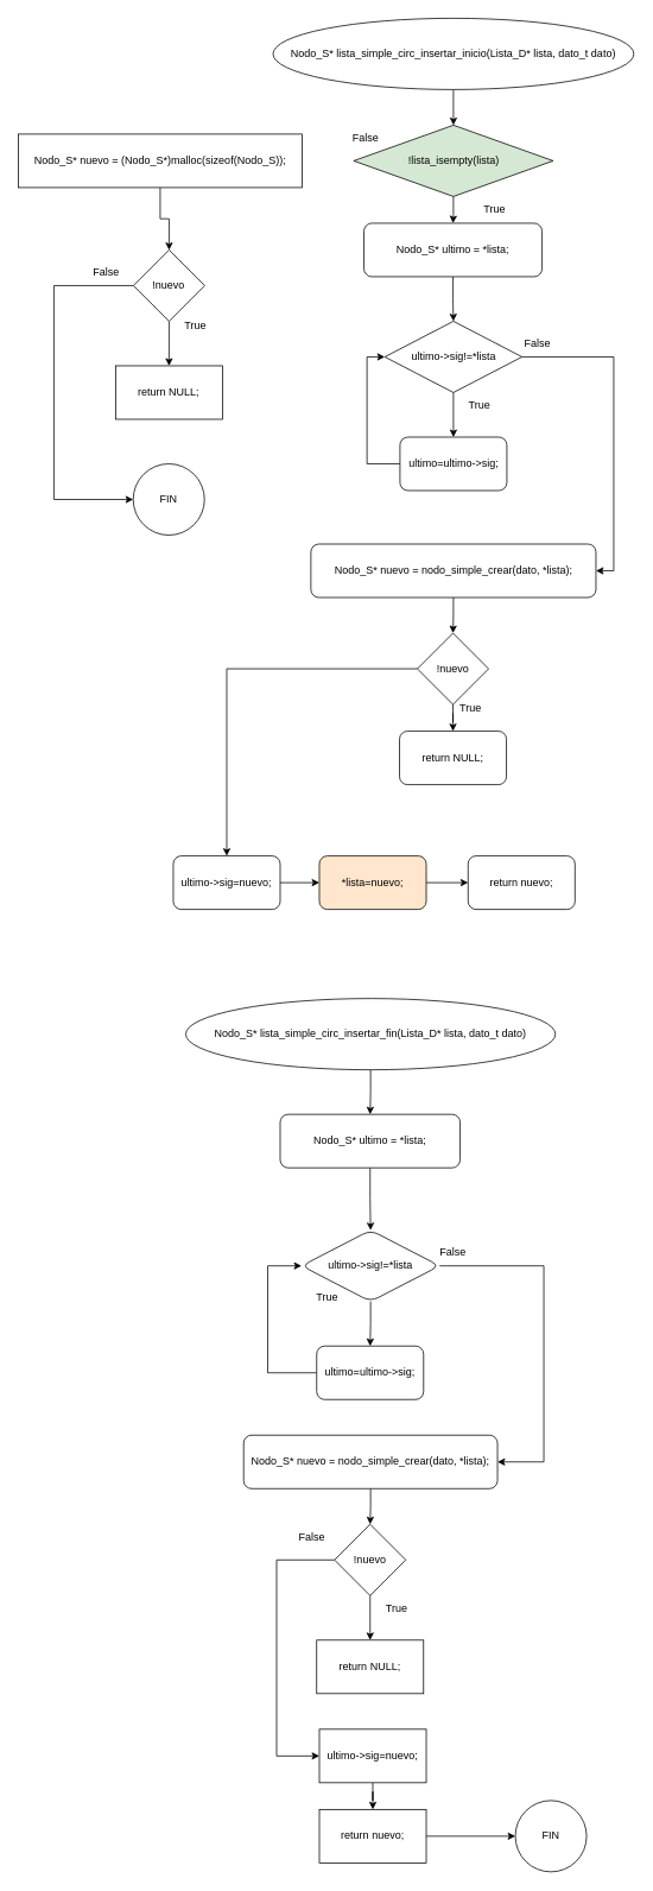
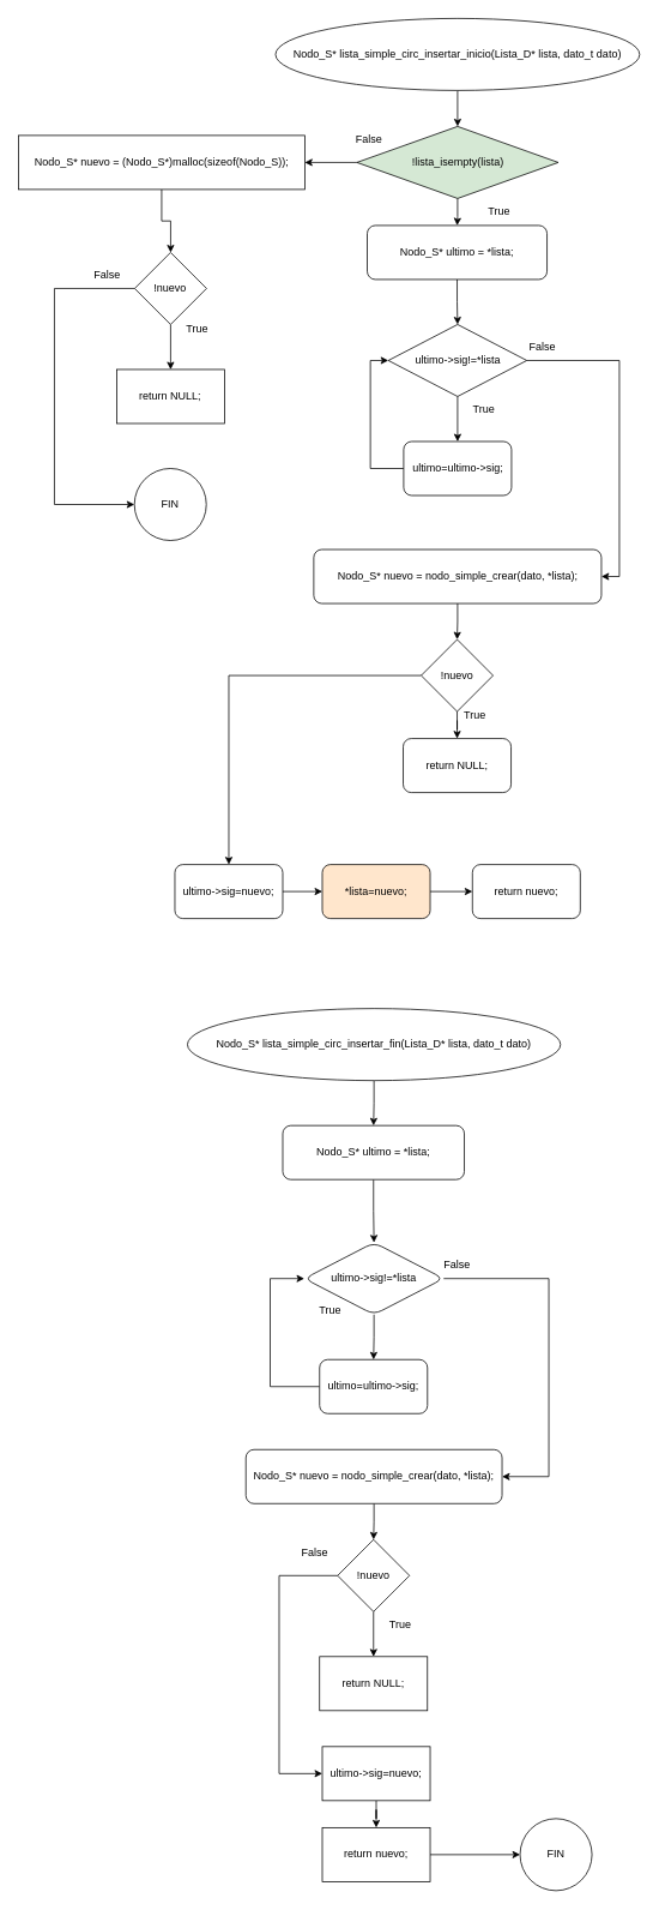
  <mxCell id="0" />
  <mxCell id="1" parent="0" />
  <mxCell id="2" style="edgeStyle=orthogonalEdgeStyle;rounded=0;orthogonalLoop=1;jettySize=auto;html=1;" edge="1" parent="1" source="3" target="6"><mxGeometry relative="1" as="geometry" /></mxCell>
  <mxCell id="3" value="Nodo_S* lista_simple_circ_insertar_inicio(Lista_D* lista, dato_t dato)" style="ellipse;whiteSpace=wrap;html=1;" vertex="1" parent="1"><mxGeometry x="306" y="20" width="405" height="80" as="geometry" /></mxCell>
  <mxCell id="4" style="edgeStyle=orthogonalEdgeStyle;rounded=0;orthogonalLoop=1;jettySize=auto;html=1;" edge="1" parent="1" source="6" target="8"><mxGeometry relative="1" as="geometry" /></mxCell>
+ <mxCell id="5" value="" style="edgeStyle=orthogonalEdgeStyle;rounded=0;orthogonalLoop=1;jettySize=auto;html=1;" edge="1" parent="1" source="6" target="31"><mxGeometry relative="1" as="geometry" /></mxCell>
  <mxCell id="6" value="!lista_isempty(lista)" style="rhombus;whiteSpace=wrap;html=1;fillColor=#d5e8d4;" vertex="1" parent="1"><mxGeometry x="396.5" y="140" width="224" height="80" as="geometry" /></mxCell>
  <mxCell id="7" style="edgeStyle=orthogonalEdgeStyle;rounded=0;orthogonalLoop=1;jettySize=auto;html=1;" edge="1" parent="1" source="8" target="13"><mxGeometry relative="1" as="geometry" /></mxCell>
  <mxCell id="8" value="Nodo_S* ultimo = *lista;" style="rounded=1;whiteSpace=wrap;html=1;" vertex="1" parent="1"><mxGeometry x="408" y="250" width="200" height="60" as="geometry" /></mxCell>
  <mxCell id="9" style="edgeStyle=orthogonalEdgeStyle;rounded=0;orthogonalLoop=1;jettySize=auto;html=1;entryX=0;entryY=0.5;entryDx=0;entryDy=0;exitX=0;exitY=0.5;exitDx=0;exitDy=0;" edge="1" parent="1" source="10" target="13"><mxGeometry relative="1" as="geometry" /></mxCell>
  <mxCell id="10" value="ultimo=ultimo-&amp;gt;sig;" style="rounded=1;whiteSpace=wrap;html=1;" vertex="1" parent="1"><mxGeometry x="448.5" y="490" width="120" height="60" as="geometry" /></mxCell>
  <mxCell id="11" style="edgeStyle=orthogonalEdgeStyle;rounded=0;orthogonalLoop=1;jettySize=auto;html=1;" edge="1" parent="1" source="13" target="10"><mxGeometry relative="1" as="geometry" /></mxCell>
  <mxCell id="12" style="edgeStyle=orthogonalEdgeStyle;rounded=0;orthogonalLoop=1;jettySize=auto;html=1;entryX=1;entryY=0.5;entryDx=0;entryDy=0;exitX=1;exitY=0.5;exitDx=0;exitDy=0;" edge="1" parent="1" source="13" target="15"><mxGeometry relative="1" as="geometry" /></mxCell>
  <mxCell id="13" value="ultimo-&amp;gt;sig!=*lista" style="rhombus;whiteSpace=wrap;html=1;" vertex="1" parent="1"><mxGeometry x="431.5" y="360" width="154" height="80" as="geometry" /></mxCell>
  <mxCell id="14" style="edgeStyle=orthogonalEdgeStyle;rounded=0;orthogonalLoop=1;jettySize=auto;html=1;" edge="1" parent="1" source="15" target="18"><mxGeometry relative="1" as="geometry" /></mxCell>
  <mxCell id="15" value="Nodo_S* nuevo = nodo_simple_crear(dato, *lista);" style="rounded=1;whiteSpace=wrap;html=1;" vertex="1" parent="1"><mxGeometry x="348.5" y="610" width="320" height="60" as="geometry" /></mxCell>
  <mxCell id="16" style="edgeStyle=orthogonalEdgeStyle;rounded=0;orthogonalLoop=1;jettySize=auto;html=1;" edge="1" parent="1" source="18" target="19"><mxGeometry relative="1" as="geometry" /></mxCell>
  <mxCell id="17" style="edgeStyle=orthogonalEdgeStyle;rounded=0;orthogonalLoop=1;jettySize=auto;html=1;" edge="1" parent="1" source="18" target="21"><mxGeometry relative="1" as="geometry" /></mxCell>
  <mxCell id="18" value="!nuevo" style="rhombus;whiteSpace=wrap;html=1;" vertex="1" parent="1"><mxGeometry x="468" y="710" width="80" height="80" as="geometry" /></mxCell>
  <mxCell id="19" value="return NULL;" style="rounded=1;whiteSpace=wrap;html=1;" vertex="1" parent="1"><mxGeometry x="448" y="820" width="120" height="60" as="geometry" /></mxCell>
  <mxCell id="20" style="edgeStyle=orthogonalEdgeStyle;rounded=0;orthogonalLoop=1;jettySize=auto;html=1;exitX=1;exitY=0.5;exitDx=0;exitDy=0;" edge="1" parent="1" source="21" target="24"><mxGeometry relative="1" as="geometry" /></mxCell>
  <mxCell id="21" value="ultimo-&amp;gt;sig=nuevo;" style="rounded=1;whiteSpace=wrap;html=1;" vertex="1" parent="1"><mxGeometry x="194" y="960" width="120" height="60" as="geometry" /></mxCell>
  <mxCell id="22" value="return nuevo;" style="rounded=1;whiteSpace=wrap;html=1;" vertex="1" parent="1"><mxGeometry x="525" y="960" width="120" height="60" as="geometry" /></mxCell>
  <mxCell id="23" style="edgeStyle=orthogonalEdgeStyle;rounded=0;orthogonalLoop=1;jettySize=auto;html=1;" edge="1" parent="1" source="24" target="22"><mxGeometry relative="1" as="geometry" /></mxCell>
  <mxCell id="24" value="*lista=nuevo;" style="rounded=1;whiteSpace=wrap;html=1;fillColor=#ffe6cc;" vertex="1" parent="1"><mxGeometry x="358" y="960" width="120" height="60" as="geometry" /></mxCell>
  <mxCell id="25" value="" style="edgeStyle=orthogonalEdgeStyle;rounded=0;orthogonalLoop=1;jettySize=auto;html=1;" edge="1" parent="1" source="26" target="46"><mxGeometry relative="1" as="geometry" /></mxCell>
  <mxCell id="26" value="Nodo_S* ultimo = *lista;" style="rounded=1;whiteSpace=wrap;html=1;" vertex="1" parent="1"><mxGeometry x="314" y="1250" width="202" height="60" as="geometry" /></mxCell>
  <mxCell id="27" value="True" style="text;html=1;align=center;verticalAlign=middle;whiteSpace=wrap;rounded=0;" vertex="1" parent="1"><mxGeometry x="508" y="440" width="60" height="30" as="geometry" /></mxCell>
  <mxCell id="28" value="False" style="text;html=1;align=center;verticalAlign=middle;whiteSpace=wrap;rounded=0;" vertex="1" parent="1"><mxGeometry x="573" y="370" width="60" height="30" as="geometry" /></mxCell>
  <mxCell id="29" value="True" style="text;html=1;align=center;verticalAlign=middle;whiteSpace=wrap;rounded=0;" vertex="1" parent="1"><mxGeometry x="525" y="220" width="60" height="30" as="geometry" /></mxCell>
  <mxCell id="30" value="" style="edgeStyle=orthogonalEdgeStyle;rounded=0;orthogonalLoop=1;jettySize=auto;html=1;" edge="1" parent="1" source="31" target="35"><mxGeometry relative="1" as="geometry" /></mxCell>
  <mxCell id="31" value="Nodo_S* nuevo = (Nodo_S*)malloc(sizeof(Nodo_S));" style="whiteSpace=wrap;html=1;" vertex="1" parent="1"><mxGeometry x="20" y="150" width="318.5" height="60" as="geometry" /></mxCell>
  <mxCell id="32" value="False" style="text;html=1;align=center;verticalAlign=middle;whiteSpace=wrap;rounded=0;" vertex="1" parent="1"><mxGeometry x="380" y="140" width="60" height="30" as="geometry" /></mxCell>
  <mxCell id="33" value="" style="edgeStyle=orthogonalEdgeStyle;rounded=0;orthogonalLoop=1;jettySize=auto;html=1;" edge="1" parent="1" source="35" target="36"><mxGeometry relative="1" as="geometry" /></mxCell>
  <mxCell id="34" style="edgeStyle=orthogonalEdgeStyle;rounded=0;orthogonalLoop=1;jettySize=auto;html=1;entryX=0;entryY=0.5;entryDx=0;entryDy=0;exitX=0;exitY=0.5;exitDx=0;exitDy=0;" edge="1" parent="1" source="35" target="37"><mxGeometry relative="1" as="geometry"><Array as="points"><mxPoint x="60" y="320" /><mxPoint x="60" y="560" /></Array></mxGeometry></mxCell>
  <mxCell id="35" value="!nuevo" style="rhombus;whiteSpace=wrap;html=1;" vertex="1" parent="1"><mxGeometry x="149.25" y="280" width="80" height="80" as="geometry" /></mxCell>
  <mxCell id="36" value="return NULL;" style="whiteSpace=wrap;html=1;" vertex="1" parent="1"><mxGeometry x="129.25" y="410" width="120" height="60" as="geometry" /></mxCell>
  <mxCell id="37" value="FIN" style="ellipse;whiteSpace=wrap;html=1;aspect=fixed;" vertex="1" parent="1"><mxGeometry x="149" y="520" width="80" height="80" as="geometry" /></mxCell>
  <mxCell id="38" value="False" style="text;html=1;align=center;verticalAlign=middle;whiteSpace=wrap;rounded=0;" vertex="1" parent="1"><mxGeometry x="89" y="290" width="60" height="30" as="geometry" /></mxCell>
  <mxCell id="39" value="True" style="text;html=1;align=center;verticalAlign=middle;whiteSpace=wrap;rounded=0;" vertex="1" parent="1"><mxGeometry x="189" y="350" width="60" height="30" as="geometry" /></mxCell>
  <mxCell id="40" style="edgeStyle=orthogonalEdgeStyle;rounded=0;orthogonalLoop=1;jettySize=auto;html=1;" edge="1" parent="1" source="41" target="26"><mxGeometry relative="1" as="geometry" /></mxCell>
  <mxCell id="41" value="Nodo_S* lista_simple_circ_insertar_fin(Lista_D* lista, dato_t dato)" style="ellipse;whiteSpace=wrap;html=1;" vertex="1" parent="1"><mxGeometry x="208" y="1120" width="415" height="80" as="geometry" /></mxCell>
  <mxCell id="42" style="edgeStyle=orthogonalEdgeStyle;rounded=0;orthogonalLoop=1;jettySize=auto;html=1;entryX=0;entryY=0.5;entryDx=0;entryDy=0;exitX=0;exitY=0.5;exitDx=0;exitDy=0;" edge="1" parent="1" source="43" target="46"><mxGeometry relative="1" as="geometry"><Array as="points"><mxPoint x="300" y="1540" /><mxPoint x="300" y="1420" /></Array></mxGeometry></mxCell>
  <mxCell id="43" value="ultimo=ultimo-&amp;gt;sig;" style="rounded=1;whiteSpace=wrap;html=1;" vertex="1" parent="1"><mxGeometry x="355" y="1510" width="120" height="60" as="geometry" /></mxCell>
  <mxCell id="44" style="edgeStyle=orthogonalEdgeStyle;rounded=0;orthogonalLoop=1;jettySize=auto;html=1;" edge="1" parent="1" source="46" target="43"><mxGeometry relative="1" as="geometry" /></mxCell>
  <mxCell id="45" style="edgeStyle=orthogonalEdgeStyle;rounded=0;orthogonalLoop=1;jettySize=auto;html=1;entryX=1;entryY=0.5;entryDx=0;entryDy=0;exitX=1;exitY=0.5;exitDx=0;exitDy=0;" edge="1" parent="1" source="46" target="48"><mxGeometry relative="1" as="geometry"><Array as="points"><mxPoint x="610" y="1420" /><mxPoint x="610" y="1640" /></Array></mxGeometry></mxCell>
  <mxCell id="46" value="ultimo-&amp;gt;sig!=*lista" style="rhombus;whiteSpace=wrap;html=1;rounded=1;" vertex="1" parent="1"><mxGeometry x="338" y="1380" width="155" height="80" as="geometry" /></mxCell>
  <mxCell id="47" style="edgeStyle=orthogonalEdgeStyle;rounded=0;orthogonalLoop=1;jettySize=auto;html=1;entryX=0.5;entryY=0;entryDx=0;entryDy=0;" edge="1" parent="1" source="48" target="53"><mxGeometry relative="1" as="geometry" /></mxCell>
  <mxCell id="48" value="Nodo_S* nuevo = nodo_simple_crear(dato, *lista);" style="rounded=1;whiteSpace=wrap;html=1;" vertex="1" parent="1"><mxGeometry x="273" y="1610" width="285" height="60" as="geometry" /></mxCell>
  <mxCell id="49" value="True" style="text;html=1;align=center;verticalAlign=middle;whiteSpace=wrap;rounded=0;" vertex="1" parent="1"><mxGeometry x="336.5" y="1440" width="60" height="30" as="geometry" /></mxCell>
  <mxCell id="50" value="False" style="text;html=1;align=center;verticalAlign=middle;whiteSpace=wrap;rounded=0;" vertex="1" parent="1"><mxGeometry x="478" y="1390" width="60" height="30" as="geometry" /></mxCell>
  <mxCell id="51" value="" style="edgeStyle=orthogonalEdgeStyle;rounded=0;orthogonalLoop=1;jettySize=auto;html=1;" edge="1" parent="1" source="53" target="54"><mxGeometry relative="1" as="geometry" /></mxCell>
  <mxCell id="52" style="edgeStyle=orthogonalEdgeStyle;rounded=0;orthogonalLoop=1;jettySize=auto;html=1;entryX=0;entryY=0.5;entryDx=0;entryDy=0;exitX=0;exitY=0.5;exitDx=0;exitDy=0;" edge="1" parent="1" source="53" target="57"><mxGeometry relative="1" as="geometry"><Array as="points"><mxPoint x="310" y="1750" /><mxPoint x="310" y="1970" /></Array></mxGeometry></mxCell>
  <mxCell id="53" value="!nuevo" style="rhombus;whiteSpace=wrap;html=1;" vertex="1" parent="1"><mxGeometry x="375" y="1710" width="80" height="80" as="geometry" /></mxCell>
  <mxCell id="54" value="return NULL;" style="whiteSpace=wrap;html=1;" vertex="1" parent="1"><mxGeometry x="355" y="1840" width="120" height="60" as="geometry" /></mxCell>
  <mxCell id="55" value="True" style="text;html=1;align=center;verticalAlign=middle;whiteSpace=wrap;rounded=0;" vertex="1" parent="1"><mxGeometry x="415" y="1790" width="60" height="30" as="geometry" /></mxCell>
  <mxCell id="56" value="" style="edgeStyle=orthogonalEdgeStyle;rounded=0;orthogonalLoop=1;jettySize=auto;html=1;" edge="1" parent="1" source="57" target="60"><mxGeometry relative="1" as="geometry" /></mxCell>
  <mxCell id="57" value="ultimo-&amp;gt;sig=nuevo;" style="whiteSpace=wrap;html=1;" vertex="1" parent="1"><mxGeometry x="358" y="1940" width="120" height="60" as="geometry" /></mxCell>
  <mxCell id="58" value="True" style="text;html=1;align=center;verticalAlign=middle;whiteSpace=wrap;rounded=0;" vertex="1" parent="1"><mxGeometry x="498" y="780" width="60" height="30" as="geometry" /></mxCell>
  <mxCell id="59" value="" style="edgeStyle=orthogonalEdgeStyle;rounded=0;orthogonalLoop=1;jettySize=auto;html=1;" edge="1" parent="1" source="60" target="61"><mxGeometry relative="1" as="geometry" /></mxCell>
  <mxCell id="60" value="return nuevo;" style="whiteSpace=wrap;html=1;" vertex="1" parent="1"><mxGeometry x="358" y="2030" width="120" height="60" as="geometry" /></mxCell>
  <mxCell id="61" value="FIN" style="ellipse;whiteSpace=wrap;html=1;" vertex="1" parent="1"><mxGeometry x="578" y="2020" width="80" height="80" as="geometry" /></mxCell>
  <mxCell id="62" value="False" style="text;html=1;align=center;verticalAlign=middle;whiteSpace=wrap;rounded=0;" vertex="1" parent="1"><mxGeometry x="320" y="1710" width="60" height="30" as="geometry" /></mxCell>
